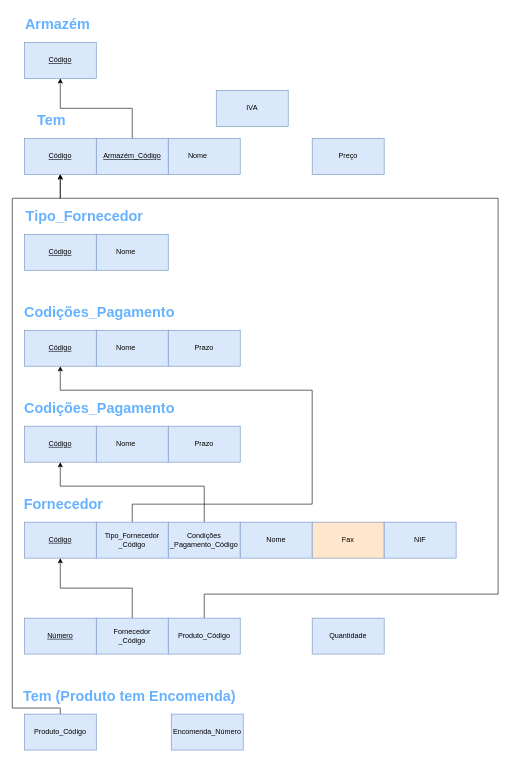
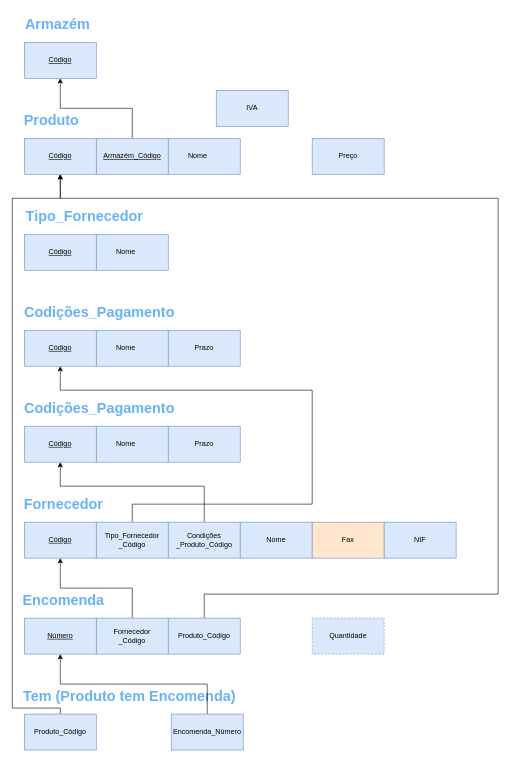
  <mxCell id="0" />
  <mxCell id="1" parent="0" />
  <mxCell id="2" value="&lt;u&gt;Código&lt;/u&gt;" style="rounded=0;whiteSpace=wrap;html=1;fillColor=#dae8fc;strokeColor=#6c8ebf;" vertex="1" parent="1"><mxGeometry x="40" y="70" width="120" height="60" as="geometry" /></mxCell>
  <mxCell id="3" value="&lt;span style=&quot;&quot;&gt;Armazém&lt;/span&gt;" style="text;strokeColor=none;fillColor=none;html=1;fontSize=24;fontStyle=1;verticalAlign=middle;align=center;fontColor=#66B2FF;labelBackgroundColor=none;" vertex="1" parent="1"><mxGeometry x="40" y="20" width="110" height="40" as="geometry" /></mxCell>
  <mxCell id="4" value="&lt;u&gt;Código&lt;/u&gt;" style="rounded=0;whiteSpace=wrap;html=1;fillColor=#dae8fc;strokeColor=#6c8ebf;" vertex="1" parent="1"><mxGeometry x="40" y="230" width="120" height="60" as="geometry" /></mxCell>
- <mxCell id="5" value="&lt;span style=&quot;&quot;&gt;Tem&lt;/span&gt;" style="text;strokeColor=none;fillColor=none;html=1;fontSize=24;fontStyle=1;verticalAlign=middle;align=center;fontColor=#66B2FF;labelBackgroundColor=none;" vertex="1" parent="1"><mxGeometry x="40" y="180" width="90" height="40" as="geometry" /></mxCell>
+ <mxCell id="5" value="&lt;span style=&quot;&quot;&gt;Produto&lt;/span&gt;" style="text;strokeColor=none;fillColor=none;html=1;fontSize=24;fontStyle=1;verticalAlign=middle;align=center;fontColor=#66B2FF;labelBackgroundColor=none;" vertex="1" parent="1"><mxGeometry x="40" y="180" width="90" height="40" as="geometry" /></mxCell>
  <mxCell id="6" style="edgeStyle=orthogonalEdgeStyle;rounded=0;orthogonalLoop=1;jettySize=auto;html=1;exitX=0.5;exitY=0;exitDx=0;exitDy=0;entryX=0.5;entryY=1;entryDx=0;entryDy=0;" edge="1" parent="1" source="7" target="2"><mxGeometry relative="1" as="geometry" /></mxCell>
  <mxCell id="7" value="&lt;u&gt;Armazém_Código&lt;/u&gt;" style="rounded=0;whiteSpace=wrap;html=1;fillColor=#dae8fc;strokeColor=#6c8ebf;" vertex="1" parent="1"><mxGeometry x="160" y="230" width="120" height="60" as="geometry" /></mxCell>
  <mxCell id="8" value="Nome&lt;span style=&quot;white-space: pre;&quot;&gt;&#09;&lt;/span&gt;" style="rounded=0;whiteSpace=wrap;html=1;fillColor=#dae8fc;strokeColor=#6c8ebf;" vertex="1" parent="1"><mxGeometry x="280" y="230" width="120" height="60" as="geometry" /></mxCell>
  <mxCell id="9" value="IVA" style="rounded=0;whiteSpace=wrap;html=1;fillColor=#dae8fc;strokeColor=#6c8ebf;" vertex="1" parent="1"><mxGeometry x="360" y="150" width="120" height="60" as="geometry" /></mxCell>
  <mxCell id="10" value="Preço" style="rounded=0;whiteSpace=wrap;html=1;fillColor=#dae8fc;strokeColor=#6c8ebf;" vertex="1" parent="1"><mxGeometry x="520" y="230" width="120" height="60" as="geometry" /></mxCell>
  <mxCell id="11" value="&lt;u&gt;Código&lt;/u&gt;" style="rounded=0;whiteSpace=wrap;html=1;fillColor=#dae8fc;strokeColor=#6c8ebf;" vertex="1" parent="1"><mxGeometry x="40" y="390" width="120" height="60" as="geometry" /></mxCell>
  <mxCell id="12" value="&lt;span style=&quot;&quot;&gt;Tipo_Fornecedor&lt;/span&gt;" style="text;strokeColor=none;fillColor=none;html=1;fontSize=24;fontStyle=1;verticalAlign=middle;align=center;fontColor=#66B2FF;labelBackgroundColor=none;" vertex="1" parent="1"><mxGeometry x="40" y="340" width="200" height="40" as="geometry" /></mxCell>
  <mxCell id="13" value="Nome&lt;span style=&quot;white-space: pre;&quot;&gt;&#09;&lt;/span&gt;" style="rounded=0;whiteSpace=wrap;html=1;fillColor=#dae8fc;strokeColor=#6c8ebf;" vertex="1" parent="1"><mxGeometry x="160" y="390" width="120" height="60" as="geometry" /></mxCell>
  <mxCell id="14" value="&lt;u&gt;Código&lt;/u&gt;" style="rounded=0;whiteSpace=wrap;html=1;fillColor=#dae8fc;strokeColor=#6c8ebf;" vertex="1" parent="1"><mxGeometry x="40" y="550" width="120" height="60" as="geometry" /></mxCell>
  <mxCell id="15" value="Codições_Pagamento" style="text;strokeColor=none;fillColor=none;html=1;fontSize=24;fontStyle=1;verticalAlign=middle;align=center;fontColor=#66B2FF;labelBackgroundColor=none;" vertex="1" parent="1"><mxGeometry x="40" y="500" width="250" height="40" as="geometry" /></mxCell>
  <mxCell id="16" value="Nome&lt;span style=&quot;white-space: pre;&quot;&gt;&#09;&lt;/span&gt;" style="rounded=0;whiteSpace=wrap;html=1;fillColor=#dae8fc;strokeColor=#6c8ebf;" vertex="1" parent="1"><mxGeometry x="160" y="550" width="120" height="60" as="geometry" /></mxCell>
  <mxCell id="17" value="Prazo" style="rounded=0;whiteSpace=wrap;html=1;fillColor=#dae8fc;strokeColor=#6c8ebf;" vertex="1" parent="1"><mxGeometry x="280" y="550" width="120" height="60" as="geometry" /></mxCell>
  <mxCell id="18" value="&lt;u&gt;Código&lt;/u&gt;" style="rounded=0;whiteSpace=wrap;html=1;fillColor=#dae8fc;strokeColor=#6c8ebf;" vertex="1" parent="1"><mxGeometry x="40" y="710" width="120" height="60" as="geometry" /></mxCell>
  <mxCell id="19" value="Codições_Pagamento" style="text;strokeColor=none;fillColor=none;html=1;fontSize=24;fontStyle=1;verticalAlign=middle;align=center;fontColor=#66B2FF;labelBackgroundColor=none;" vertex="1" parent="1"><mxGeometry x="40" y="660" width="250" height="40" as="geometry" /></mxCell>
  <mxCell id="20" value="Nome&lt;span style=&quot;white-space: pre;&quot;&gt;&#09;&lt;/span&gt;" style="rounded=0;whiteSpace=wrap;html=1;fillColor=#dae8fc;strokeColor=#6c8ebf;" vertex="1" parent="1"><mxGeometry x="160" y="710" width="120" height="60" as="geometry" /></mxCell>
  <mxCell id="21" value="Prazo" style="rounded=0;whiteSpace=wrap;html=1;fillColor=#dae8fc;strokeColor=#6c8ebf;" vertex="1" parent="1"><mxGeometry x="280" y="710" width="120" height="60" as="geometry" /></mxCell>
  <mxCell id="22" value="&lt;u&gt;Código&lt;/u&gt;" style="rounded=0;whiteSpace=wrap;html=1;fillColor=#dae8fc;strokeColor=#6c8ebf;" vertex="1" parent="1"><mxGeometry x="40" y="870" width="120" height="60" as="geometry" /></mxCell>
  <mxCell id="23" value="Fornecedor" style="text;strokeColor=none;fillColor=none;html=1;fontSize=24;fontStyle=1;verticalAlign=middle;align=center;fontColor=#66B2FF;labelBackgroundColor=none;" vertex="1" parent="1"><mxGeometry x="40" y="820" width="130" height="40" as="geometry" /></mxCell>
  <mxCell id="24" style="edgeStyle=orthogonalEdgeStyle;rounded=0;orthogonalLoop=1;jettySize=auto;html=1;exitX=0.5;exitY=0;exitDx=0;exitDy=0;entryX=0.5;entryY=1;entryDx=0;entryDy=0;" edge="1" parent="1" source="25" target="14"><mxGeometry relative="1" as="geometry"><Array as="points"><mxPoint x="220" y="840" /><mxPoint x="520" y="840" /><mxPoint x="520" y="650" /><mxPoint x="100" y="650" /></Array></mxGeometry></mxCell>
  <mxCell id="25" value="Tipo_Fornecedor&lt;div&gt;_Código&lt;/div&gt;" style="rounded=0;whiteSpace=wrap;html=1;fillColor=#dae8fc;strokeColor=#6c8ebf;" vertex="1" parent="1"><mxGeometry x="160" y="870" width="120" height="60" as="geometry" /></mxCell>
  <mxCell id="26" style="edgeStyle=orthogonalEdgeStyle;rounded=0;orthogonalLoop=1;jettySize=auto;html=1;exitX=0.5;exitY=0;exitDx=0;exitDy=0;entryX=0.5;entryY=1;entryDx=0;entryDy=0;" edge="1" parent="1" source="27" target="18"><mxGeometry relative="1" as="geometry"><Array as="points"><mxPoint x="340" y="810" /><mxPoint x="100" y="810" /></Array></mxGeometry></mxCell>
- <mxCell id="27" value="Condições&lt;div&gt;_Pagamento_Código&lt;/div&gt;" style="rounded=0;whiteSpace=wrap;html=1;fillColor=#dae8fc;strokeColor=#6c8ebf;" vertex="1" parent="1"><mxGeometry x="280" y="870" width="120" height="60" as="geometry" /></mxCell>
+ <mxCell id="27" value="Condições&lt;div&gt;_Produto_Código&lt;/div&gt;" style="rounded=0;whiteSpace=wrap;html=1;fillColor=#dae8fc;strokeColor=#6c8ebf;" vertex="1" parent="1"><mxGeometry x="280" y="870" width="120" height="60" as="geometry" /></mxCell>
  <mxCell id="28" value="Nome" style="rounded=0;whiteSpace=wrap;html=1;fillColor=#dae8fc;strokeColor=#6c8ebf;" vertex="1" parent="1"><mxGeometry x="400" y="870" width="120" height="60" as="geometry" /></mxCell>
  <mxCell id="29" value="Fax" style="rounded=0;whiteSpace=wrap;html=1;fillColor=#ffe6cc;strokeColor=#6c8ebf;" vertex="1" parent="1"><mxGeometry x="520" y="870" width="120" height="60" as="geometry" /></mxCell>
  <mxCell id="30" value="NIF" style="rounded=0;whiteSpace=wrap;html=1;fillColor=#dae8fc;strokeColor=#6c8ebf;" vertex="1" parent="1"><mxGeometry x="640" y="870" width="120" height="60" as="geometry" /></mxCell>
  <mxCell id="31" value="&lt;u&gt;Número&lt;/u&gt;" style="rounded=0;whiteSpace=wrap;html=1;fillColor=#dae8fc;strokeColor=#6c8ebf;" vertex="1" parent="1"><mxGeometry x="40" y="1030" width="120" height="60" as="geometry" /></mxCell>
+ <mxCell id="32" value="Encomenda" style="text;strokeColor=none;fillColor=none;html=1;fontSize=24;fontStyle=1;verticalAlign=middle;align=center;fontColor=#66B2FF;labelBackgroundColor=none;" vertex="1" parent="1"><mxGeometry x="40" y="980" width="130" height="40" as="geometry" /></mxCell>
  <mxCell id="33" style="edgeStyle=orthogonalEdgeStyle;rounded=0;orthogonalLoop=1;jettySize=auto;html=1;exitX=0.5;exitY=0;exitDx=0;exitDy=0;entryX=0.5;entryY=1;entryDx=0;entryDy=0;" edge="1" parent="1" source="34" target="22"><mxGeometry relative="1" as="geometry" /></mxCell>
  <mxCell id="34" value="Fornecedor&lt;div&gt;_Código&lt;/div&gt;" style="rounded=0;whiteSpace=wrap;html=1;fillColor=#dae8fc;strokeColor=#6c8ebf;" vertex="1" parent="1"><mxGeometry x="160" y="1030" width="120" height="60" as="geometry" /></mxCell>
  <mxCell id="35" style="edgeStyle=orthogonalEdgeStyle;rounded=0;orthogonalLoop=1;jettySize=auto;html=1;exitX=0.5;exitY=0;exitDx=0;exitDy=0;entryX=0.5;entryY=1;entryDx=0;entryDy=0;" edge="1" parent="1" source="36" target="4"><mxGeometry relative="1" as="geometry"><Array as="points"><mxPoint x="340" y="990" /><mxPoint x="830" y="990" /><mxPoint x="830" y="330" /><mxPoint x="100" y="330" /></Array></mxGeometry></mxCell>
  <mxCell id="36" value="&lt;span style=&quot;background-color: initial;&quot;&gt;Produto_Código&lt;/span&gt;" style="rounded=0;whiteSpace=wrap;html=1;fillColor=#dae8fc;strokeColor=#6c8ebf;" vertex="1" parent="1"><mxGeometry x="280" y="1030" width="120" height="60" as="geometry" /></mxCell>
- <mxCell id="37" value="Quantidade" style="rounded=0;whiteSpace=wrap;html=1;fillColor=#dae8fc;strokeColor=#6c8ebf;" vertex="1" parent="1"><mxGeometry x="520" y="1030" width="120" height="60" as="geometry" /></mxCell>
+ <mxCell id="37" value="Quantidade" style="rounded=0;whiteSpace=wrap;html=1;fillColor=#dae8fc;strokeColor=#6c8ebf;dashed=1;" vertex="1" parent="1"><mxGeometry x="520" y="1030" width="120" height="60" as="geometry" /></mxCell>
  <mxCell id="38" style="edgeStyle=orthogonalEdgeStyle;rounded=0;orthogonalLoop=1;jettySize=auto;html=1;exitX=0.5;exitY=0;exitDx=0;exitDy=0;entryX=0.5;entryY=1;entryDx=0;entryDy=0;" edge="1" parent="1" source="39" target="4"><mxGeometry relative="1" as="geometry"><Array as="points"><mxPoint x="100" y="1180" /><mxPoint x="20" y="1180" /><mxPoint x="20" y="330" /><mxPoint x="100" y="330" /></Array></mxGeometry></mxCell>
  <mxCell id="39" value="Produto_Código" style="rounded=0;whiteSpace=wrap;html=1;fillColor=#dae8fc;strokeColor=#6c8ebf;" vertex="1" parent="1"><mxGeometry x="40" y="1190" width="120" height="60" as="geometry" /></mxCell>
  <mxCell id="40" value="Tem (Produto tem Encomenda)" style="text;strokeColor=none;fillColor=none;html=1;fontSize=24;fontStyle=1;verticalAlign=middle;align=center;fontColor=#66B2FF;labelBackgroundColor=none;" vertex="1" parent="1"><mxGeometry x="40" y="1140" width="350" height="40" as="geometry" /></mxCell>
+ <mxCell id="41" style="edgeStyle=orthogonalEdgeStyle;rounded=0;orthogonalLoop=1;jettySize=auto;html=1;exitX=0.5;exitY=0;exitDx=0;exitDy=0;" edge="1" parent="1" source="42" target="31"><mxGeometry relative="1" as="geometry" /></mxCell>
  <mxCell id="42" value="Encomenda_Número" style="rounded=0;whiteSpace=wrap;html=1;fillColor=#dae8fc;strokeColor=#6c8ebf;" vertex="1" parent="1"><mxGeometry x="285" y="1190" width="120" height="60" as="geometry" /></mxCell>
